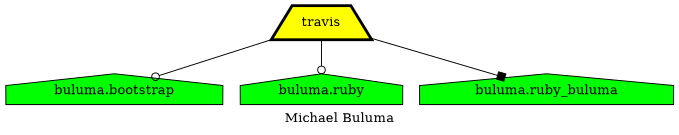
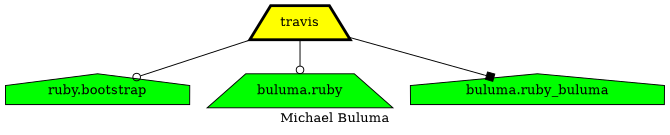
  digraph {
    label="Michael Buluma"
    node [fillcolor=green shape=trapezium style=filled]
    edge [arrowhead=odot]
    travis [fillcolor=yellow penwidth=3]
-   "buluma.bootstrap" [shape=house]
-   "buluma.ruby" [shape=house]
+   "buluma.bootstrap" [shape=house label="ruby.bootstrap"]
+   "buluma.ruby"
    n4 [label="buluma.ruby_buluma" shape=house]
    travis -> "buluma.bootstrap"
    travis -> "buluma.ruby"
    travis -> n4 [arrowhead=box]
  }
